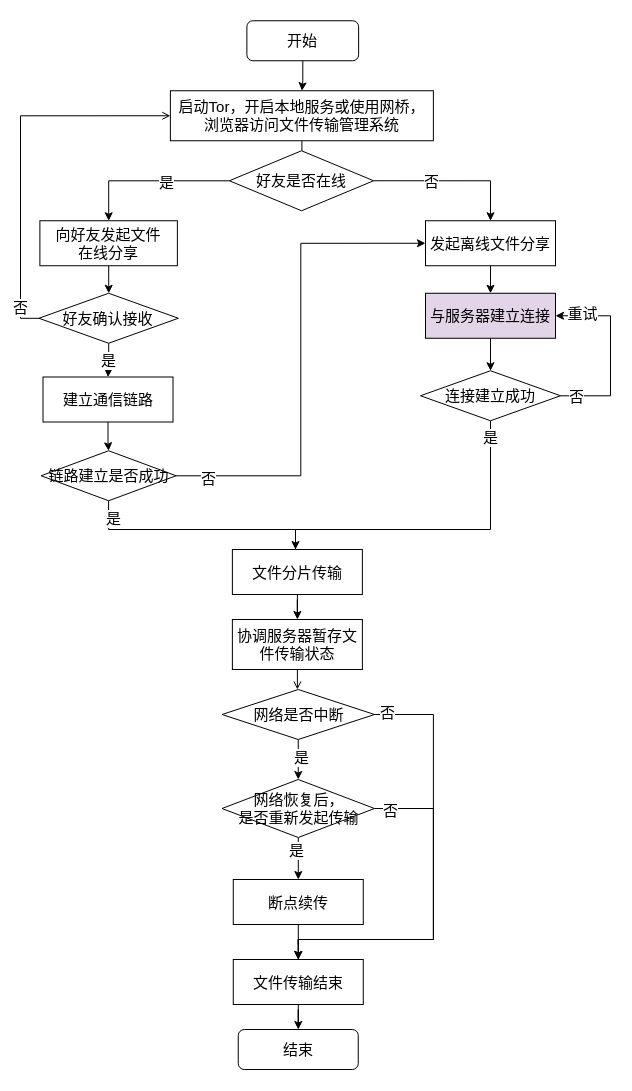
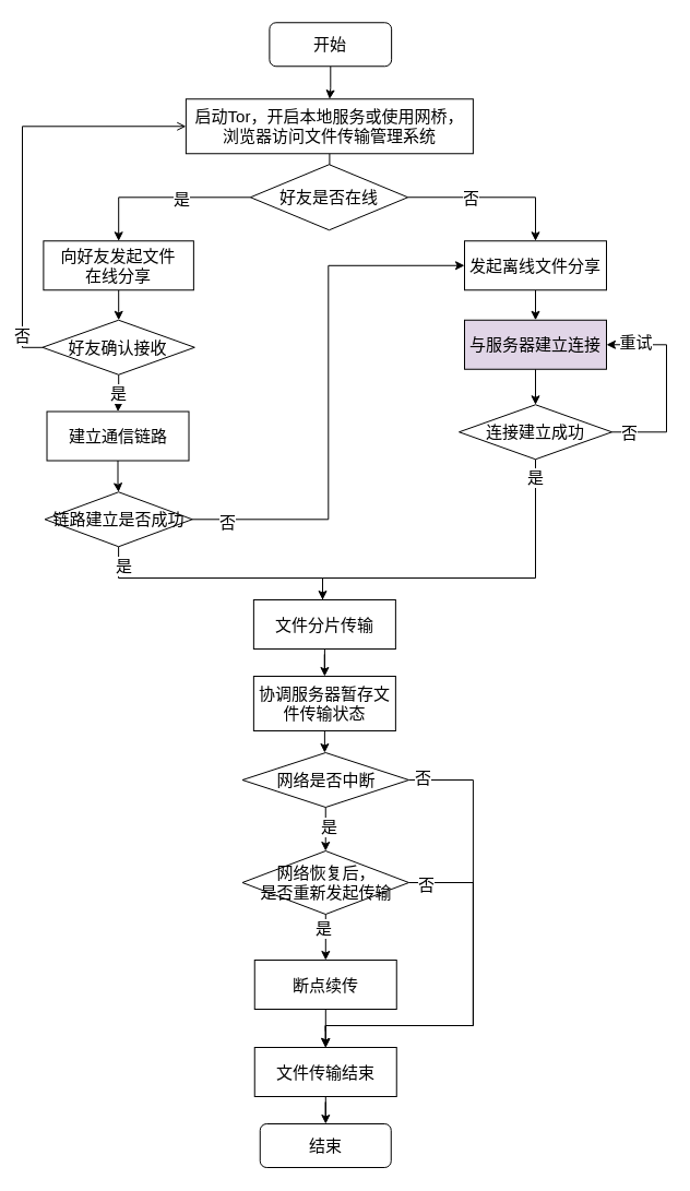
  <mxCell id="0" />
  <mxCell id="1" parent="0" />
  <mxCell id="2" value="" style="edgeStyle=orthogonalEdgeStyle;rounded=0;orthogonalLoop=1;jettySize=auto;html=1;fontSize=15;" edge="1" parent="1" source="3" target="5"><mxGeometry relative="1" as="geometry" /></mxCell>
  <mxCell id="3" value="开始" style="rounded=1;whiteSpace=wrap;html=1;fontSize=15;" vertex="1" parent="1"><mxGeometry x="246.38" y="20.25" width="111.75" height="40" as="geometry" /></mxCell>
  <mxCell id="4" value="" style="edgeStyle=orthogonalEdgeStyle;rounded=0;orthogonalLoop=1;jettySize=auto;html=1;fontSize=15;" edge="1" parent="1" source="5" target="10"><mxGeometry relative="1" as="geometry" /></mxCell>
  <mxCell id="5" value="启动Tor，开启本地服务或使用网桥，&lt;br style=&quot;font-size: 15px;&quot;&gt;浏览器访问文件传输管理系统" style="rounded=0;whiteSpace=wrap;html=1;fontSize=15;" vertex="1" parent="1"><mxGeometry x="169.88" y="90.25" width="263" height="50" as="geometry" /></mxCell>
  <mxCell id="6" value="" style="edgeStyle=orthogonalEdgeStyle;rounded=0;orthogonalLoop=1;jettySize=auto;html=1;fontSize=15;" edge="1" parent="1" source="10" target="12"><mxGeometry relative="1" as="geometry" /></mxCell>
  <mxCell id="7" value="是" style="edgeLabel;html=1;align=center;verticalAlign=middle;resizable=0;points=[];fontSize=15;" vertex="1" connectable="0" parent="6"><mxGeometry x="-0.2" y="1" relative="1" as="geometry"><mxPoint as="offset" /></mxGeometry></mxCell>
  <mxCell id="8" value="" style="edgeStyle=orthogonalEdgeStyle;rounded=0;orthogonalLoop=1;jettySize=auto;html=1;fontSize=15;entryX=0.5;entryY=0;entryDx=0;entryDy=0;exitX=1;exitY=0.5;exitDx=0;exitDy=0;" edge="1" parent="1" source="10" target="14"><mxGeometry relative="1" as="geometry"><Array as="points"><mxPoint x="490" y="180.25" /></Array></mxGeometry></mxCell>
  <mxCell id="9" value="否" style="edgeLabel;html=1;align=center;verticalAlign=middle;resizable=0;points=[];fontSize=15;" vertex="1" connectable="0" parent="8"><mxGeometry x="-0.678" y="2" relative="1" as="geometry"><mxPoint x="32" y="2" as="offset" /></mxGeometry></mxCell>
  <mxCell id="10" value="好友是否在线" style="rhombus;whiteSpace=wrap;html=1;rounded=0;fontSize=15;" vertex="1" parent="1"><mxGeometry x="228.88" y="150.25" width="144.25" height="60" as="geometry" /></mxCell>
  <mxCell id="11" value="" style="edgeStyle=orthogonalEdgeStyle;rounded=0;orthogonalLoop=1;jettySize=auto;html=1;fontSize=15;" edge="1" parent="1" source="12" target="18"><mxGeometry relative="1" as="geometry" /></mxCell>
  <mxCell id="12" value="向好友发起文件&lt;br style=&quot;font-size: 15px;&quot;&gt;在线分享" style="rounded=0;whiteSpace=wrap;html=1;fontSize=15;" vertex="1" parent="1"><mxGeometry x="39.38" y="220.25" width="137.5" height="45" as="geometry" /></mxCell>
  <mxCell id="13" value="" style="edgeStyle=orthogonalEdgeStyle;rounded=0;orthogonalLoop=1;jettySize=auto;html=1;fontSize=15;" edge="1" parent="1" source="14" target="29"><mxGeometry relative="1" as="geometry" /></mxCell>
  <mxCell id="14" value="发起离线文件分享" style="whiteSpace=wrap;html=1;rounded=0;fontSize=15;" vertex="1" parent="1"><mxGeometry x="425" y="220.25" width="130" height="45" as="geometry" /></mxCell>
  <mxCell id="15" value="是" style="edgeStyle=orthogonalEdgeStyle;rounded=0;orthogonalLoop=1;jettySize=auto;html=1;fontSize=15;" edge="1" parent="1" source="18" target="20"><mxGeometry relative="1" as="geometry" /></mxCell>
  <mxCell id="16" style="edgeStyle=orthogonalEdgeStyle;rounded=0;orthogonalLoop=1;jettySize=auto;html=1;fontSize=15;entryX=0;entryY=0.5;entryDx=0;entryDy=0;endArrow=open;" edge="1" parent="1" source="18" target="5"><mxGeometry relative="1" as="geometry"><mxPoint x="40" y="80.25" as="targetPoint" /><Array as="points"><mxPoint x="20" y="318" /><mxPoint x="20" y="115" /></Array></mxGeometry></mxCell>
  <mxCell id="17" value="否" style="edgeLabel;html=1;align=center;verticalAlign=middle;resizable=0;points=[];fontSize=15;" vertex="1" connectable="0" parent="16"><mxGeometry x="-0.839" y="1" relative="1" as="geometry"><mxPoint as="offset" /></mxGeometry></mxCell>
  <mxCell id="18" value="好友确认接收" style="rhombus;whiteSpace=wrap;html=1;rounded=0;fontSize=15;" vertex="1" parent="1"><mxGeometry x="38.45" y="292.75" width="139.37" height="50" as="geometry" /></mxCell>
  <mxCell id="19" value="" style="edgeStyle=orthogonalEdgeStyle;rounded=0;orthogonalLoop=1;jettySize=auto;html=1;fontSize=15;" edge="1" parent="1" source="20" target="25"><mxGeometry relative="1" as="geometry" /></mxCell>
  <mxCell id="20" value="建立通信链路" style="whiteSpace=wrap;html=1;rounded=0;fontSize=15;" vertex="1" parent="1"><mxGeometry x="42.51" y="376.5" width="130" height="45" as="geometry" /></mxCell>
  <mxCell id="21" style="edgeStyle=orthogonalEdgeStyle;rounded=0;orthogonalLoop=1;jettySize=auto;html=1;entryX=0;entryY=0.5;entryDx=0;entryDy=0;fontSize=15;" edge="1" parent="1" source="25" target="14"><mxGeometry relative="1" as="geometry" /></mxCell>
  <mxCell id="22" value="否" style="edgeLabel;html=1;align=center;verticalAlign=middle;resizable=0;points=[];fontSize=15;" vertex="1" connectable="0" parent="21"><mxGeometry x="-0.866" y="-2" relative="1" as="geometry"><mxPoint as="offset" /></mxGeometry></mxCell>
  <mxCell id="23" value="" style="edgeStyle=orthogonalEdgeStyle;rounded=0;orthogonalLoop=1;jettySize=auto;html=1;fontSize=15;" edge="1" parent="1" source="25"><mxGeometry relative="1" as="geometry"><mxPoint x="295" y="569" as="targetPoint" /><Array as="points"><mxPoint x="108" y="529" /><mxPoint x="295" y="529" /></Array></mxGeometry></mxCell>
  <mxCell id="24" value="是" style="edgeLabel;html=1;align=center;verticalAlign=middle;resizable=0;points=[];fontSize=15;" vertex="1" connectable="0" parent="23"><mxGeometry x="-0.865" y="4" relative="1" as="geometry"><mxPoint as="offset" /></mxGeometry></mxCell>
  <mxCell id="25" value="链路建立是否成功" style="rhombus;whiteSpace=wrap;html=1;rounded=0;fontSize=15;" vertex="1" parent="1"><mxGeometry x="40.63" y="450.25" width="135" height="50" as="geometry" /></mxCell>
  <mxCell id="26" value="" style="edgeStyle=orthogonalEdgeStyle;rounded=0;orthogonalLoop=1;jettySize=auto;html=1;fontSize=15;" edge="1" parent="1" source="27" target="52"><mxGeometry relative="1" as="geometry" /></mxCell>
  <mxCell id="27" value="文件分片传输" style="whiteSpace=wrap;html=1;rounded=0;fontSize=15;" vertex="1" parent="1"><mxGeometry x="231.88" y="549" width="130" height="45" as="geometry" /></mxCell>
  <mxCell id="28" value="" style="edgeStyle=orthogonalEdgeStyle;rounded=0;orthogonalLoop=1;jettySize=auto;html=1;fontSize=15;" edge="1" parent="1" source="29" target="35"><mxGeometry relative="1" as="geometry" /></mxCell>
  <mxCell id="29" value="与服务器建立连接" style="whiteSpace=wrap;html=1;rounded=0;fontSize=15;fillColor=#e1d5e7;" vertex="1" parent="1"><mxGeometry x="425" y="292.75" width="130" height="45" as="geometry" /></mxCell>
  <mxCell id="30" style="edgeStyle=orthogonalEdgeStyle;rounded=0;orthogonalLoop=1;jettySize=auto;html=1;entryX=1;entryY=0.5;entryDx=0;entryDy=0;fontSize=15;" edge="1" parent="1" source="35" target="29"><mxGeometry relative="1" as="geometry"><Array as="points"><mxPoint x="610" y="395.25" /><mxPoint x="610" y="315.25" /></Array></mxGeometry></mxCell>
  <mxCell id="31" value="否" style="edgeLabel;html=1;align=center;verticalAlign=middle;resizable=0;points=[];fontSize=15;" vertex="1" connectable="0" parent="30"><mxGeometry x="-0.826" relative="1" as="geometry"><mxPoint as="offset" /></mxGeometry></mxCell>
  <mxCell id="32" value="重试" style="edgeLabel;html=1;align=center;verticalAlign=middle;resizable=0;points=[];fontSize=15;" vertex="1" connectable="0" parent="30"><mxGeometry x="0.723" y="-3" relative="1" as="geometry"><mxPoint as="offset" /></mxGeometry></mxCell>
  <mxCell id="33" style="edgeStyle=orthogonalEdgeStyle;rounded=0;orthogonalLoop=1;jettySize=auto;html=1;fontSize=15;" edge="1" parent="1" source="35"><mxGeometry relative="1" as="geometry"><mxPoint x="295" y="549" as="targetPoint" /><Array as="points"><mxPoint x="490" y="529" /><mxPoint x="295" y="529" /></Array></mxGeometry></mxCell>
  <mxCell id="34" value="是" style="edgeLabel;html=1;align=center;verticalAlign=middle;resizable=0;points=[];fontSize=15;" vertex="1" connectable="0" parent="33"><mxGeometry x="-0.899" y="-1" relative="1" as="geometry"><mxPoint as="offset" /></mxGeometry></mxCell>
  <mxCell id="35" value="连接建立成功" style="rhombus;whiteSpace=wrap;html=1;rounded=0;fontSize=15;" vertex="1" parent="1"><mxGeometry x="420" y="370.25" width="140" height="50" as="geometry" /></mxCell>
  <mxCell id="36" style="edgeStyle=orthogonalEdgeStyle;rounded=0;orthogonalLoop=1;jettySize=auto;html=1;entryX=0.5;entryY=0;entryDx=0;entryDy=0;fontSize=15;" edge="1" parent="1" source="40" target="49"><mxGeometry relative="1" as="geometry"><Array as="points"><mxPoint x="432.88" y="714" /><mxPoint x="432.88" y="939" /><mxPoint x="297.88" y="939" /></Array></mxGeometry></mxCell>
  <mxCell id="37" value="否" style="edgeLabel;html=1;align=center;verticalAlign=middle;resizable=0;points=[];fontSize=15;" vertex="1" connectable="0" parent="36"><mxGeometry x="-0.944" y="3" relative="1" as="geometry"><mxPoint as="offset" /></mxGeometry></mxCell>
  <mxCell id="38" value="" style="edgeStyle=orthogonalEdgeStyle;rounded=0;orthogonalLoop=1;jettySize=auto;html=1;fontSize=15;" edge="1" parent="1" source="40" target="45"><mxGeometry relative="1" as="geometry" /></mxCell>
  <mxCell id="39" value="是" style="edgeLabel;html=1;align=center;verticalAlign=middle;resizable=0;points=[];fontSize=15;" vertex="1" connectable="0" parent="38"><mxGeometry x="-0.15" y="3" relative="1" as="geometry"><mxPoint as="offset" /></mxGeometry></mxCell>
  <mxCell id="40" value="网络是否中断" style="rhombus;whiteSpace=wrap;html=1;rounded=0;fontSize=15;" vertex="1" parent="1"><mxGeometry x="221.51" y="689" width="152.5" height="50" as="geometry" /></mxCell>
  <mxCell id="41" value="" style="edgeStyle=orthogonalEdgeStyle;rounded=0;orthogonalLoop=1;jettySize=auto;html=1;fontSize=15;" edge="1" parent="1" source="45" target="47"><mxGeometry relative="1" as="geometry" /></mxCell>
  <mxCell id="42" value="是" style="edgeLabel;html=1;align=center;verticalAlign=middle;resizable=0;points=[];fontSize=15;" vertex="1" connectable="0" parent="41"><mxGeometry x="-0.4" y="-2" relative="1" as="geometry"><mxPoint as="offset" /></mxGeometry></mxCell>
  <mxCell id="43" style="edgeStyle=orthogonalEdgeStyle;rounded=0;orthogonalLoop=1;jettySize=auto;html=1;entryX=0.5;entryY=0;entryDx=0;entryDy=0;fontSize=15;" edge="1" parent="1" source="45" target="49"><mxGeometry relative="1" as="geometry"><Array as="points"><mxPoint x="432.88" y="808" /><mxPoint x="432.88" y="939" /><mxPoint x="297.88" y="939" /></Array></mxGeometry></mxCell>
  <mxCell id="44" value="否" style="edgeLabel;html=1;align=center;verticalAlign=middle;resizable=0;points=[];fontSize=15;" vertex="1" connectable="0" parent="43"><mxGeometry x="-0.92" y="-1" relative="1" as="geometry"><mxPoint x="1" as="offset" /></mxGeometry></mxCell>
  <mxCell id="45" value="&lt;span&gt;网络恢复后，&lt;/span&gt;&lt;br&gt;&lt;span&gt;是否重新发起传输&lt;/span&gt;" style="rhombus;whiteSpace=wrap;html=1;rounded=0;fontSize=15;" vertex="1" parent="1"><mxGeometry x="221.51" y="779" width="152.5" height="58" as="geometry" /></mxCell>
  <mxCell id="46" value="" style="edgeStyle=orthogonalEdgeStyle;rounded=0;orthogonalLoop=1;jettySize=auto;html=1;fontSize=15;" edge="1" parent="1" source="47" target="49"><mxGeometry relative="1" as="geometry" /></mxCell>
  <mxCell id="47" value="断点续传" style="whiteSpace=wrap;html=1;rounded=0;fontSize=15;" vertex="1" parent="1"><mxGeometry x="232.76" y="879" width="130" height="45" as="geometry" /></mxCell>
  <mxCell id="48" value="" style="edgeStyle=orthogonalEdgeStyle;rounded=0;orthogonalLoop=1;jettySize=auto;html=1;fontSize=15;" edge="1" parent="1" source="49" target="50"><mxGeometry relative="1" as="geometry" /></mxCell>
  <mxCell id="49" value="文件传输结束" style="whiteSpace=wrap;html=1;rounded=0;fontSize=15;" vertex="1" parent="1"><mxGeometry x="232.76" y="959" width="130" height="45" as="geometry" /></mxCell>
  <mxCell id="50" value="结束" style="rounded=1;whiteSpace=wrap;html=1;fontSize=15;" vertex="1" parent="1"><mxGeometry x="237.76" y="1029" width="120" height="40" as="geometry" /></mxCell>
- <mxCell id="51" value="" style="edgeStyle=orthogonalEdgeStyle;rounded=0;orthogonalLoop=1;jettySize=auto;html=1;fontSize=15;endArrow=open;" edge="1" parent="1" source="52" target="40"><mxGeometry relative="1" as="geometry" /></mxCell>
+ <mxCell id="51" value="" style="edgeStyle=orthogonalEdgeStyle;rounded=0;orthogonalLoop=1;jettySize=auto;html=1;fontSize=15;" edge="1" parent="1" source="52" target="40"><mxGeometry relative="1" as="geometry" /></mxCell>
  <mxCell id="52" value="协调服务器暂存文件传输状态" style="whiteSpace=wrap;html=1;rounded=0;fontSize=15;" vertex="1" parent="1"><mxGeometry x="231.88" y="619" width="130" height="50" as="geometry" /></mxCell>
